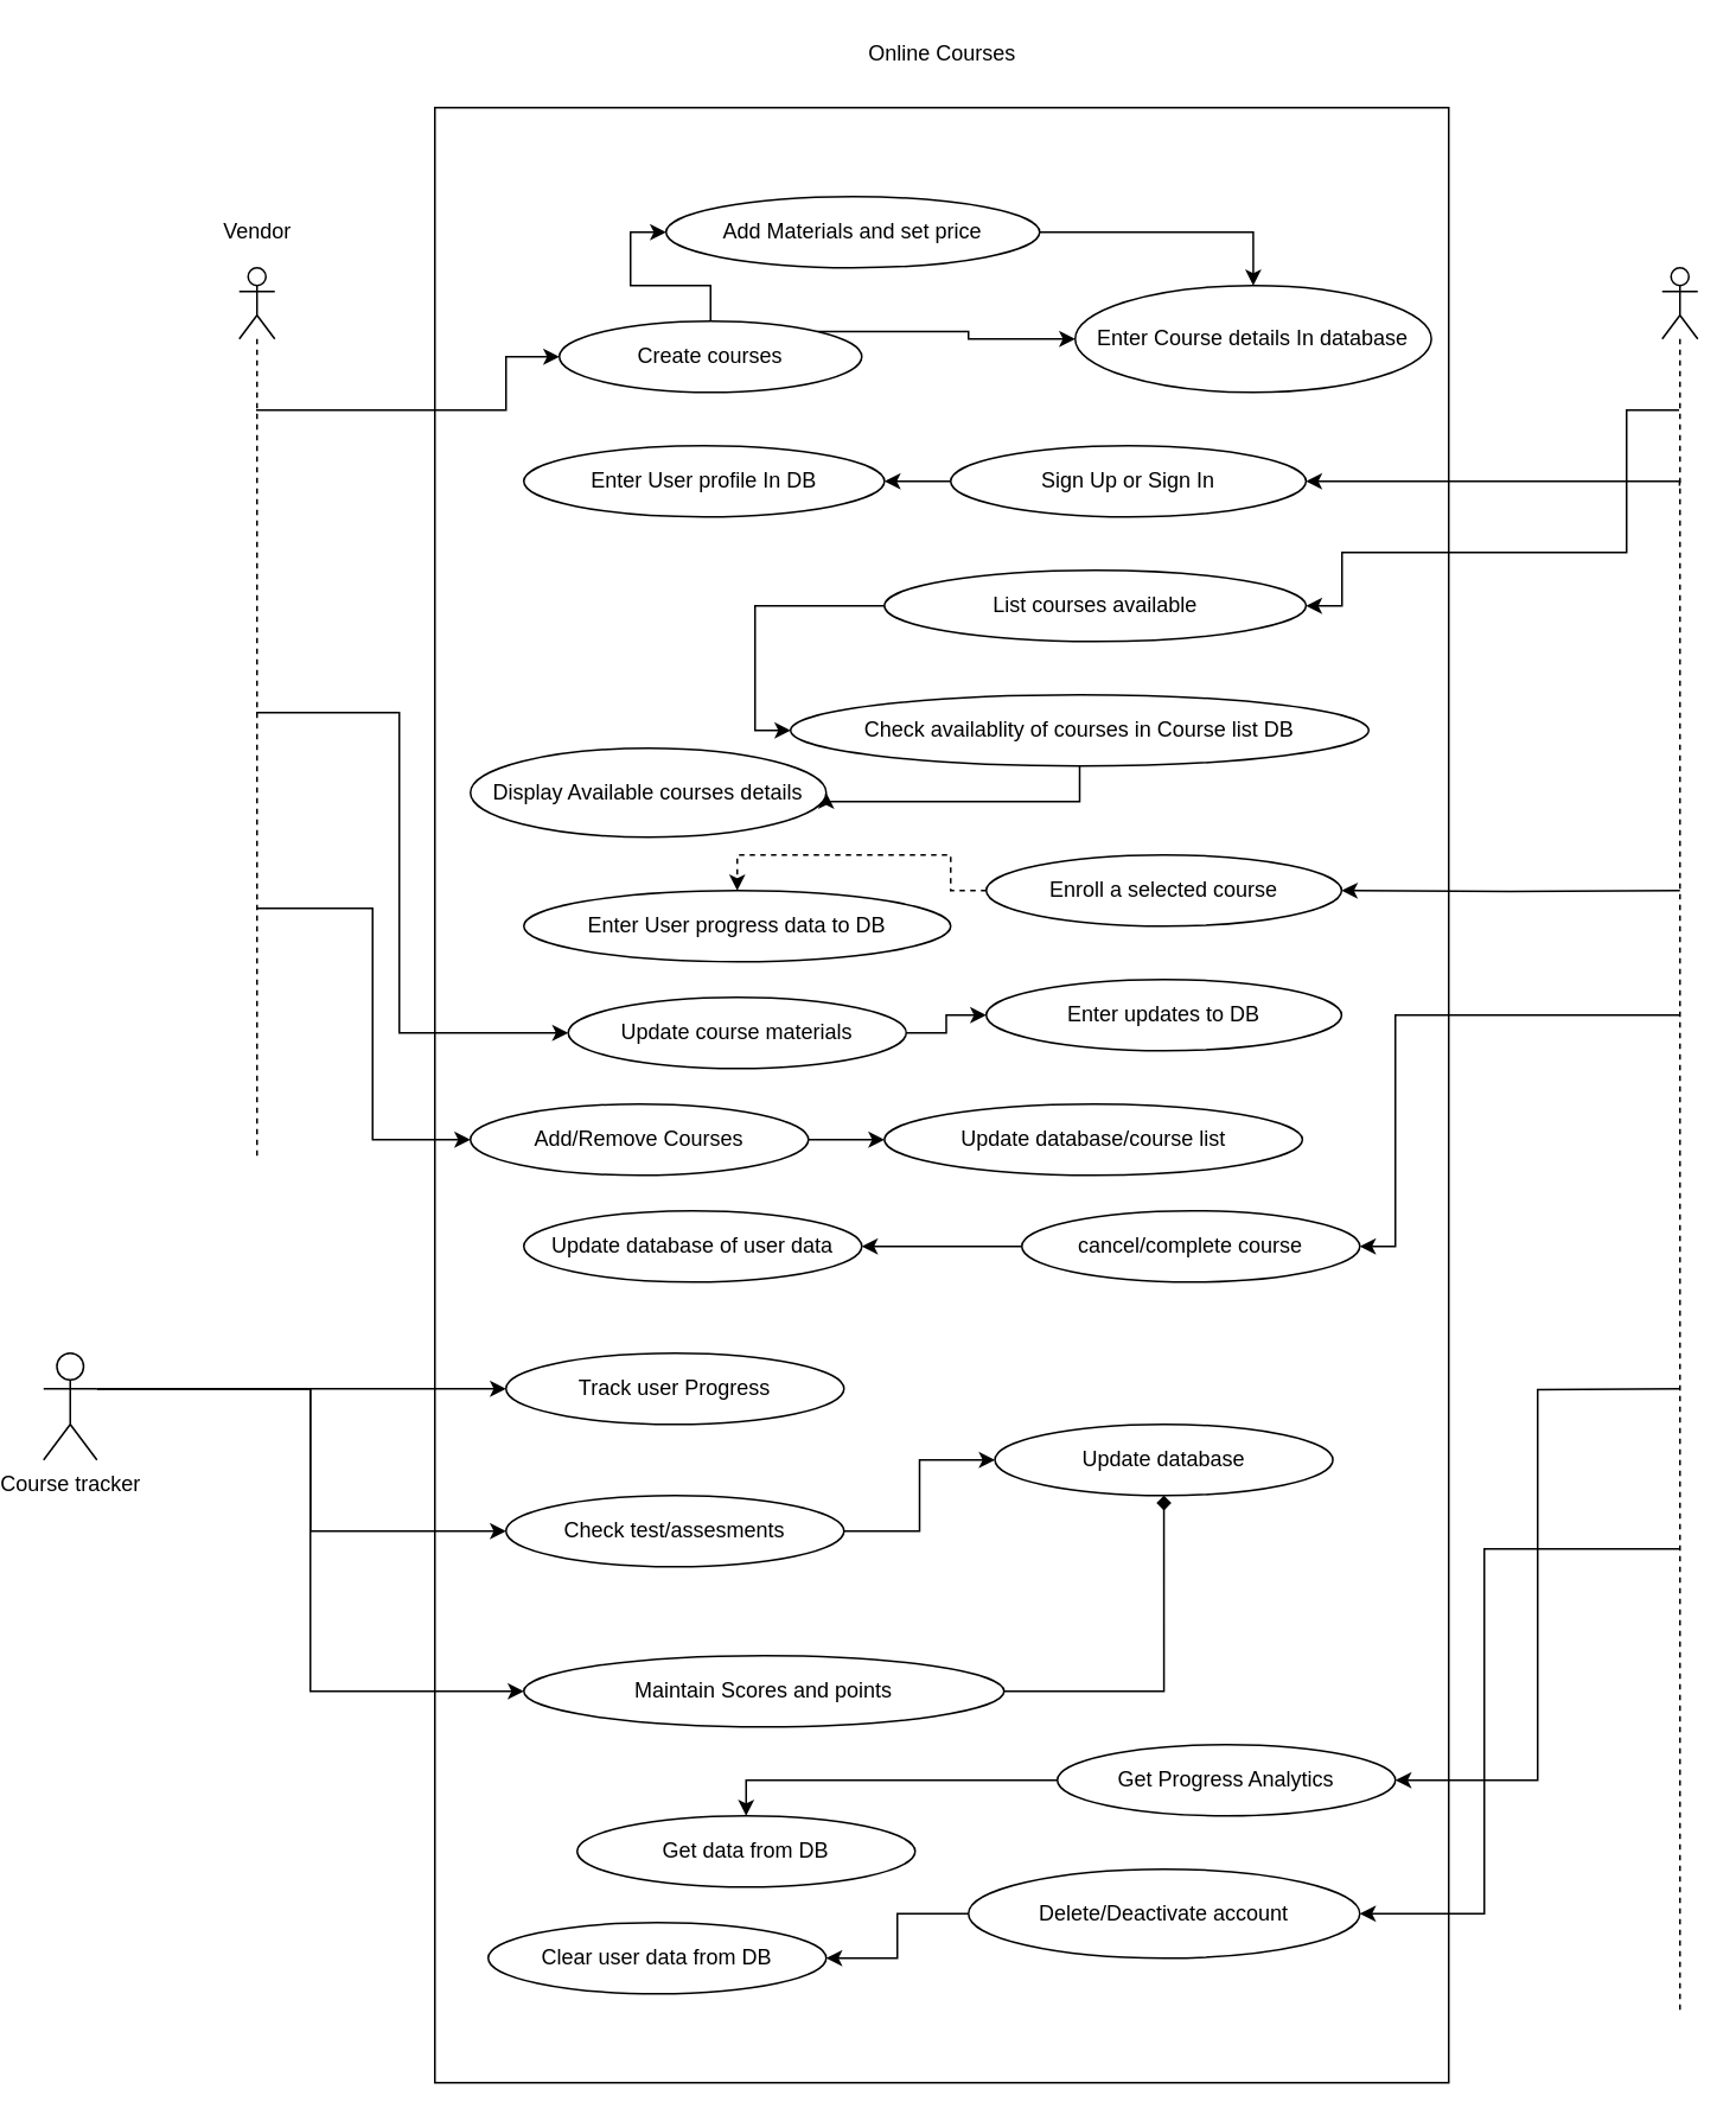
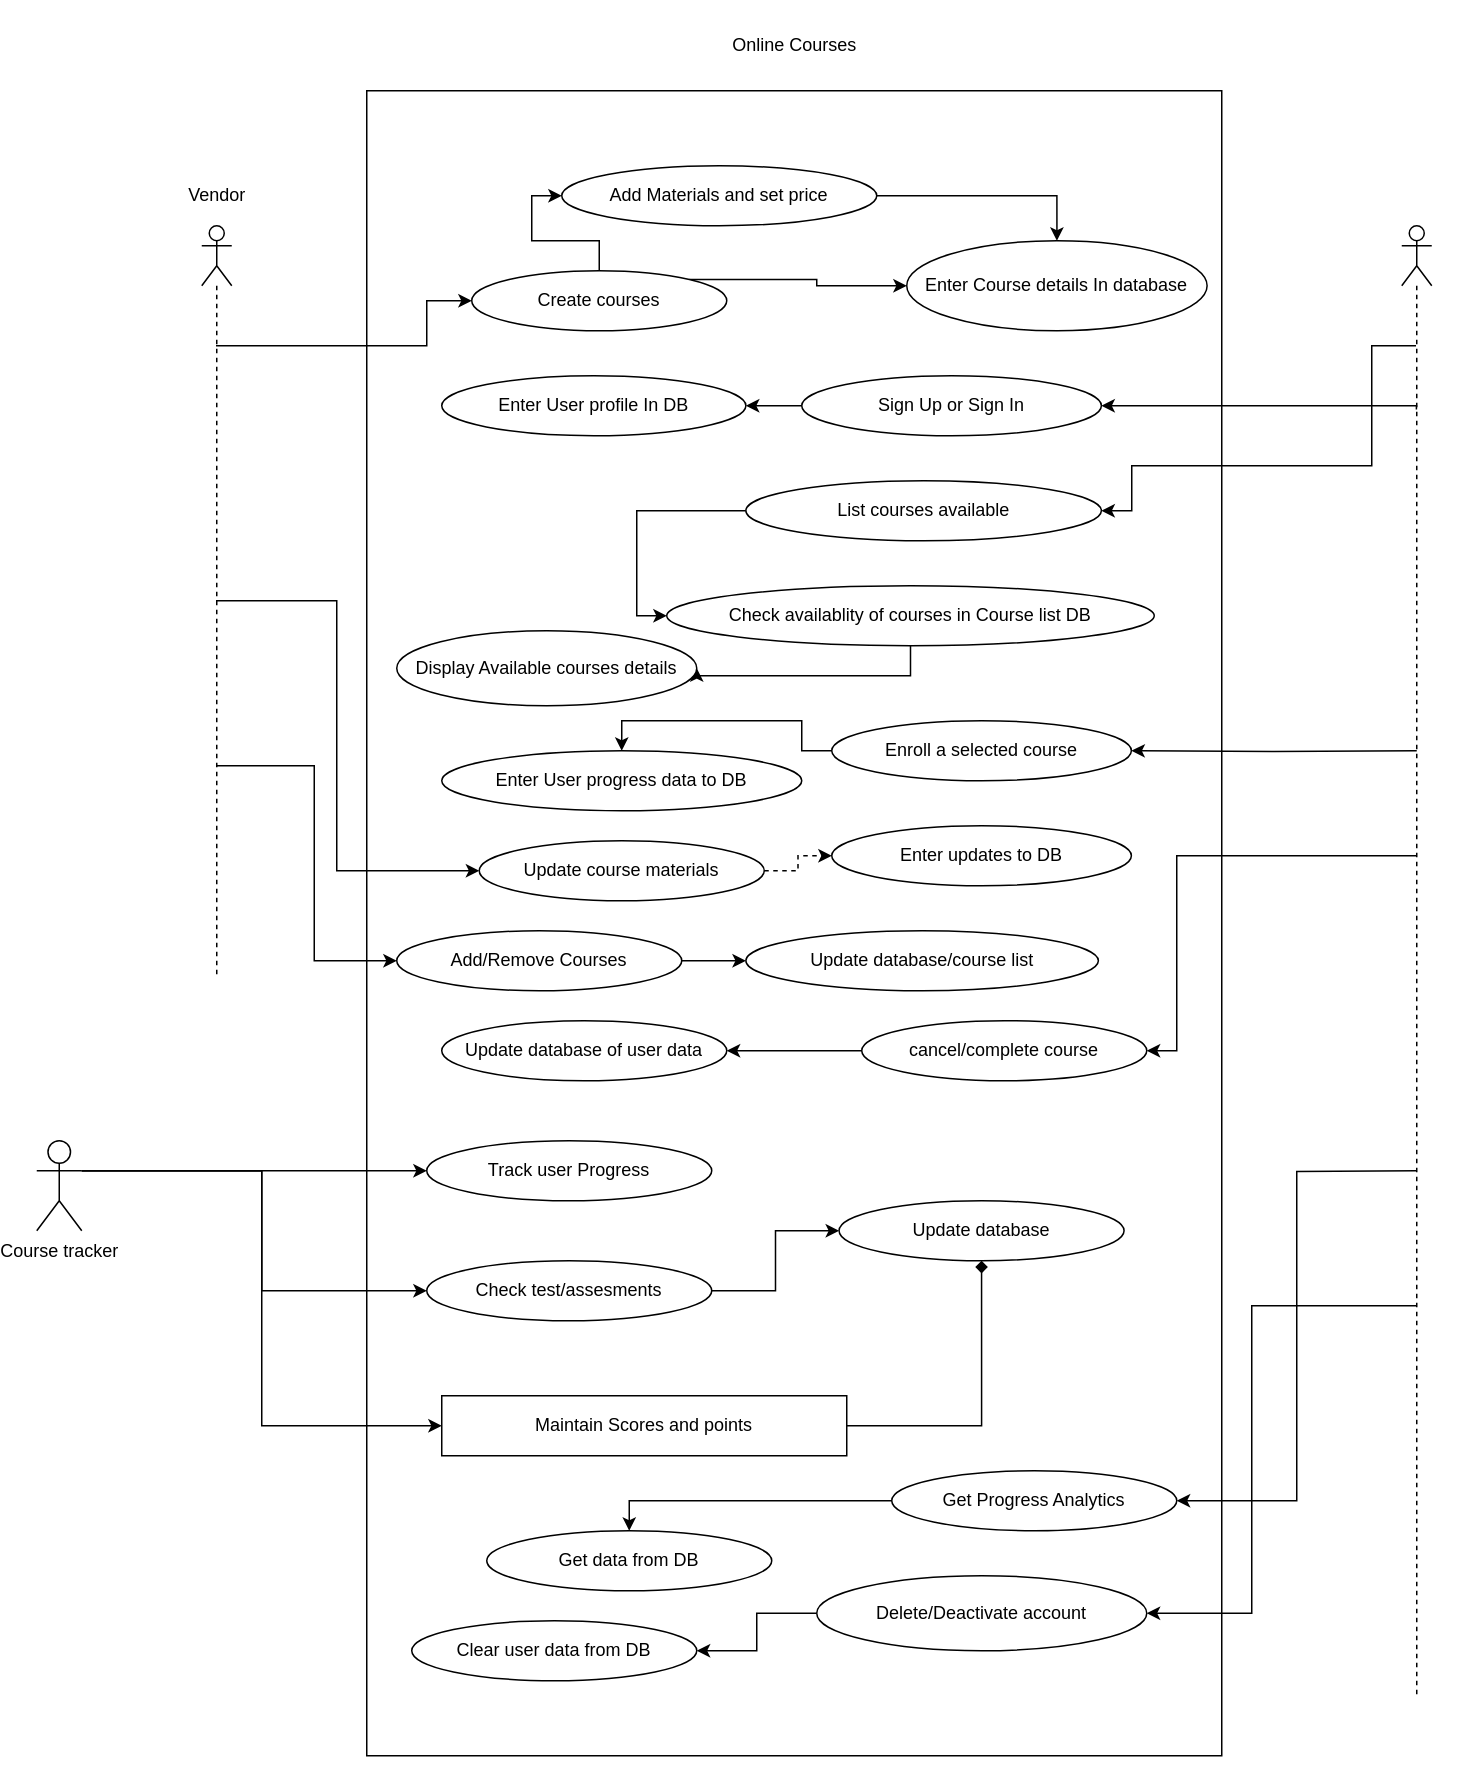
  <mxCell id="0" />
  <mxCell id="1" parent="0" />
  <mxCell id="2" value="" style="rounded=0;whiteSpace=wrap;html=1;direction=south;" vertex="1" parent="1"><mxGeometry x="240" y="60" width="570" height="1110" as="geometry" /></mxCell>
  <mxCell id="3" value="Online Courses" style="text;html=1;align=center;verticalAlign=middle;resizable=0;points=[];autosize=1;" vertex="1" parent="1"><mxGeometry x="470" y="20" width="110" height="20" as="geometry" /></mxCell>
  <mxCell id="4" style="edgeStyle=orthogonalEdgeStyle;rounded=0;orthogonalLoop=1;jettySize=auto;html=1;entryX=0;entryY=0.5;entryDx=0;entryDy=0;" edge="1" parent="1" target="7" source="16"><mxGeometry relative="1" as="geometry"><mxPoint x="190" y="210" as="sourcePoint" /><Array as="points"><mxPoint x="280" y="230" /><mxPoint x="280" y="200" /></Array></mxGeometry></mxCell>
  <mxCell id="5" style="edgeStyle=orthogonalEdgeStyle;rounded=0;orthogonalLoop=1;jettySize=auto;html=1;exitX=1;exitY=0;exitDx=0;exitDy=0;entryX=0;entryY=0.5;entryDx=0;entryDy=0;" edge="1" parent="1" source="7" target="19"><mxGeometry relative="1" as="geometry" /></mxCell>
  <mxCell id="6" style="edgeStyle=orthogonalEdgeStyle;rounded=0;orthogonalLoop=1;jettySize=auto;html=1;exitX=0.5;exitY=0;exitDx=0;exitDy=0;entryX=0;entryY=0.5;entryDx=0;entryDy=0;" edge="1" parent="1" source="7" target="22"><mxGeometry relative="1" as="geometry" /></mxCell>
  <mxCell id="7" value="Create courses" style="ellipse;whiteSpace=wrap;html=1;" vertex="1" parent="1"><mxGeometry x="310" y="180" width="170" height="40" as="geometry" /></mxCell>
  <mxCell id="8" style="edgeStyle=orthogonalEdgeStyle;rounded=0;orthogonalLoop=1;jettySize=auto;html=1;entryX=1;entryY=0.5;entryDx=0;entryDy=0;" edge="1" parent="1" source="18" target="10"><mxGeometry relative="1" as="geometry"><mxPoint x="939" y="240" as="sourcePoint" /><Array as="points"><mxPoint x="910" y="230" /><mxPoint x="910" y="310" /><mxPoint x="750" y="310" /><mxPoint x="750" y="340" /></Array></mxGeometry></mxCell>
  <mxCell id="9" style="edgeStyle=orthogonalEdgeStyle;rounded=0;orthogonalLoop=1;jettySize=auto;html=1;exitX=0;exitY=0.5;exitDx=0;exitDy=0;entryX=0;entryY=0.5;entryDx=0;entryDy=0;" edge="1" parent="1" source="10" target="12"><mxGeometry relative="1" as="geometry" /></mxCell>
  <mxCell id="10" value="List courses available" style="ellipse;whiteSpace=wrap;html=1;" vertex="1" parent="1"><mxGeometry x="492.76" y="320" width="237" height="40" as="geometry" /></mxCell>
  <mxCell id="11" style="edgeStyle=orthogonalEdgeStyle;rounded=0;orthogonalLoop=1;jettySize=auto;html=1;exitX=0.5;exitY=1;exitDx=0;exitDy=0;entryX=1;entryY=0.5;entryDx=0;entryDy=0;" edge="1" parent="1" source="12" target="23"><mxGeometry relative="1" as="geometry"><Array as="points"><mxPoint x="602" y="450" /></Array></mxGeometry></mxCell>
  <mxCell id="12" value="Check availablity of courses in Course list DB" style="ellipse;whiteSpace=wrap;html=1;" vertex="1" parent="1"><mxGeometry x="440" y="390" width="325" height="40" as="geometry" /></mxCell>
  <mxCell id="13" style="edgeStyle=orthogonalEdgeStyle;rounded=0;orthogonalLoop=1;jettySize=auto;html=1;exitX=0.488;exitY=0.125;exitDx=0;exitDy=0;entryX=1;entryY=0.5;entryDx=0;entryDy=0;exitPerimeter=0;" edge="1" parent="1" source="18" target="15"><mxGeometry relative="1" as="geometry"><mxPoint x="951.857" y="172.81" as="sourcePoint" /><Array as="points"><mxPoint x="940" y="270" /></Array></mxGeometry></mxCell>
  <mxCell id="14" style="edgeStyle=orthogonalEdgeStyle;rounded=0;orthogonalLoop=1;jettySize=auto;html=1;exitX=0;exitY=0.5;exitDx=0;exitDy=0;entryX=1;entryY=0.5;entryDx=0;entryDy=0;" edge="1" parent="1" source="15" target="20"><mxGeometry relative="1" as="geometry" /></mxCell>
  <mxCell id="15" value="Sign Up or Sign In" style="ellipse;whiteSpace=wrap;html=1;" vertex="1" parent="1"><mxGeometry x="530" y="250" width="199.76" height="40" as="geometry" /></mxCell>
  <mxCell id="16" value="" style="shape=umlLifeline;participant=umlActor;perimeter=lifelinePerimeter;whiteSpace=wrap;html=1;container=1;collapsible=0;recursiveResize=0;verticalAlign=top;spacingTop=36;labelBackgroundColor=#ffffff;outlineConnect=0;" vertex="1" parent="1"><mxGeometry x="130" y="150" width="20" height="500" as="geometry" /></mxCell>
  <mxCell id="17" value="Vendor" style="text;html=1;align=center;verticalAlign=middle;resizable=0;points=[];autosize=1;" vertex="1" parent="1"><mxGeometry x="110" y="120" width="60" height="20" as="geometry" /></mxCell>
  <mxCell id="18" value="" style="shape=umlLifeline;participant=umlActor;perimeter=lifelinePerimeter;whiteSpace=wrap;html=1;container=1;collapsible=0;recursiveResize=0;verticalAlign=top;spacingTop=36;labelBackgroundColor=#ffffff;outlineConnect=0;" vertex="1" parent="1"><mxGeometry x="930" y="150" width="20" height="980" as="geometry" /></mxCell>
  <mxCell id="19" value="Enter Course details In database" style="ellipse;whiteSpace=wrap;html=1;" vertex="1" parent="1"><mxGeometry x="600" y="160" width="200.24" height="60" as="geometry" /></mxCell>
  <mxCell id="20" value="Enter User profile In DB" style="ellipse;whiteSpace=wrap;html=1;" vertex="1" parent="1"><mxGeometry x="290" y="250" width="202.76" height="40" as="geometry" /></mxCell>
  <mxCell id="21" style="edgeStyle=orthogonalEdgeStyle;rounded=0;orthogonalLoop=1;jettySize=auto;html=1;exitX=1;exitY=0.5;exitDx=0;exitDy=0;" edge="1" parent="1" source="22" target="19"><mxGeometry relative="1" as="geometry" /></mxCell>
  <mxCell id="22" value="Add Materials and set price" style="ellipse;whiteSpace=wrap;html=1;" vertex="1" parent="1"><mxGeometry x="370" y="110" width="210" height="40" as="geometry" /></mxCell>
  <mxCell id="23" value="Display Available courses details" style="ellipse;whiteSpace=wrap;html=1;" vertex="1" parent="1"><mxGeometry x="260" y="420" width="200" height="50" as="geometry" /></mxCell>
  <mxCell id="24" style="edgeStyle=orthogonalEdgeStyle;rounded=0;orthogonalLoop=1;jettySize=auto;html=1;entryX=1;entryY=0.5;entryDx=0;entryDy=0;" edge="1" parent="1" target="26"><mxGeometry relative="1" as="geometry"><mxPoint x="940" y="500" as="sourcePoint" /></mxGeometry></mxCell>
- <mxCell id="25" style="edgeStyle=orthogonalEdgeStyle;rounded=0;orthogonalLoop=1;jettySize=auto;html=1;exitX=0;exitY=0.5;exitDx=0;exitDy=0;entryX=0.5;entryY=0;entryDx=0;entryDy=0;dashed=1;" edge="1" parent="1" source="26" target="27"><mxGeometry relative="1" as="geometry" /></mxCell>
+ <mxCell id="25" style="edgeStyle=orthogonalEdgeStyle;rounded=0;orthogonalLoop=1;jettySize=auto;html=1;exitX=0;exitY=0.5;exitDx=0;exitDy=0;entryX=0.5;entryY=0;entryDx=0;entryDy=0;" edge="1" parent="1" source="26" target="27"><mxGeometry relative="1" as="geometry" /></mxCell>
  <mxCell id="26" value="Enroll a selected course" style="ellipse;whiteSpace=wrap;html=1;" vertex="1" parent="1"><mxGeometry x="550" y="480" width="199.76" height="40" as="geometry" /></mxCell>
  <mxCell id="27" value="Enter User progress data to DB" style="ellipse;whiteSpace=wrap;html=1;" vertex="1" parent="1"><mxGeometry x="290" y="500" width="240" height="40" as="geometry" /></mxCell>
  <mxCell id="28" style="edgeStyle=orthogonalEdgeStyle;rounded=0;orthogonalLoop=1;jettySize=auto;html=1;entryX=0;entryY=0.5;entryDx=0;entryDy=0;" edge="1" parent="1" source="16" target="30"><mxGeometry relative="1" as="geometry"><Array as="points"><mxPoint y="400" x="220" /><mxPoint y="580" x="220" /></Array></mxGeometry></mxCell>
- <mxCell id="29" style="edgeStyle=orthogonalEdgeStyle;rounded=0;orthogonalLoop=1;jettySize=auto;html=1;exitX=1;exitY=0.5;exitDx=0;exitDy=0;" edge="1" parent="1" source="30" target="31"><mxGeometry relative="1" as="geometry" /></mxCell>
+ <mxCell id="29" style="edgeStyle=orthogonalEdgeStyle;rounded=0;orthogonalLoop=1;jettySize=auto;html=1;exitX=1;exitY=0.5;exitDx=0;exitDy=0;dashed=1;" edge="1" parent="1" source="30" target="31"><mxGeometry relative="1" as="geometry" /></mxCell>
  <mxCell id="30" value="Update course materials" style="ellipse;whiteSpace=wrap;html=1;" vertex="1" parent="1"><mxGeometry x="315" y="560" width="190" height="40" as="geometry" /></mxCell>
  <mxCell id="31" value="Enter updates to DB" style="ellipse;whiteSpace=wrap;html=1;" vertex="1" parent="1"><mxGeometry x="550" y="550" width="199.76" height="40" as="geometry" /></mxCell>
  <mxCell id="32" style="edgeStyle=orthogonalEdgeStyle;rounded=0;orthogonalLoop=1;jettySize=auto;html=1;entryX=0;entryY=0.5;entryDx=0;entryDy=0;" edge="1" parent="1" source="16" target="34"><mxGeometry relative="1" as="geometry"><Array as="points"><mxPoint x="205" y="510" /><mxPoint x="205" y="640" /></Array></mxGeometry></mxCell>
  <mxCell id="33" style="edgeStyle=orthogonalEdgeStyle;rounded=0;orthogonalLoop=1;jettySize=auto;html=1;exitX=1;exitY=0.5;exitDx=0;exitDy=0;entryX=0;entryY=0.5;entryDx=0;entryDy=0;" edge="1" parent="1" source="34" target="35"><mxGeometry relative="1" as="geometry" /></mxCell>
  <mxCell id="34" value="Add/Remove Courses" style="ellipse;whiteSpace=wrap;html=1;" vertex="1" parent="1"><mxGeometry x="260" y="620" width="190" height="40" as="geometry" /></mxCell>
  <mxCell id="35" value="Update database/course list" style="ellipse;whiteSpace=wrap;html=1;" vertex="1" parent="1"><mxGeometry x="492.76" y="620" width="235" height="40" as="geometry" /></mxCell>
  <mxCell id="36" style="edgeStyle=orthogonalEdgeStyle;rounded=0;orthogonalLoop=1;jettySize=auto;html=1;entryX=1;entryY=0.5;entryDx=0;entryDy=0;" edge="1" parent="1" target="38"><mxGeometry relative="1" as="geometry"><mxPoint x="940" y="570" as="sourcePoint" /><Array as="points"><mxPoint x="780" y="570" /><mxPoint x="780" y="700" /></Array></mxGeometry></mxCell>
  <mxCell id="37" style="edgeStyle=orthogonalEdgeStyle;rounded=0;orthogonalLoop=1;jettySize=auto;html=1;exitX=0;exitY=0.5;exitDx=0;exitDy=0;entryX=1;entryY=0.5;entryDx=0;entryDy=0;" edge="1" parent="1" source="38" target="39"><mxGeometry relative="1" as="geometry" /></mxCell>
  <mxCell id="38" value="cancel/complete course" style="ellipse;whiteSpace=wrap;html=1;" vertex="1" parent="1"><mxGeometry x="570" y="680" width="190" height="40" as="geometry" /></mxCell>
  <mxCell id="39" value="Update database of user data" style="ellipse;whiteSpace=wrap;html=1;" vertex="1" parent="1"><mxGeometry x="290" y="680" width="190" height="40" as="geometry" /></mxCell>
  <mxCell id="40" style="edgeStyle=orthogonalEdgeStyle;rounded=0;orthogonalLoop=1;jettySize=auto;html=1;exitX=1;exitY=0.333;exitDx=0;exitDy=0;exitPerimeter=0;entryX=0;entryY=0.5;entryDx=0;entryDy=0;" edge="1" parent="1" source="43" target="44"><mxGeometry relative="1" as="geometry" /></mxCell>
  <mxCell id="41" style="edgeStyle=orthogonalEdgeStyle;rounded=0;orthogonalLoop=1;jettySize=auto;html=1;entryX=0;entryY=0.5;entryDx=0;entryDy=0;exitX=1;exitY=0.333;exitDx=0;exitDy=0;exitPerimeter=0;" edge="1" parent="1" source="43" target="46"><mxGeometry relative="1" as="geometry"><mxPoint x="50" y="780" as="sourcePoint" /><Array as="points"><mxPoint x="170" y="780" /><mxPoint x="170" y="860" /></Array></mxGeometry></mxCell>
  <mxCell id="42" style="edgeStyle=orthogonalEdgeStyle;rounded=0;orthogonalLoop=1;jettySize=auto;html=1;exitX=1;exitY=0.333;exitDx=0;exitDy=0;exitPerimeter=0;entryX=0;entryY=0.5;entryDx=0;entryDy=0;" edge="1" parent="1" source="43" target="48"><mxGeometry relative="1" as="geometry"><Array as="points"><mxPoint x="170" y="780" /><mxPoint x="170" y="950" /></Array></mxGeometry></mxCell>
  <mxCell id="43" value="Course tracker" style="shape=umlActor;verticalLabelPosition=bottom;labelBackgroundColor=#ffffff;verticalAlign=top;html=1;outlineConnect=0;" vertex="1" parent="1"><mxGeometry x="20" y="760" width="30" height="60" as="geometry" /></mxCell>
  <mxCell id="44" value="Track user Progress" style="ellipse;whiteSpace=wrap;html=1;" vertex="1" parent="1"><mxGeometry x="280" y="760" width="190" height="40" as="geometry" /></mxCell>
  <mxCell id="45" style="edgeStyle=orthogonalEdgeStyle;rounded=0;orthogonalLoop=1;jettySize=auto;html=1;exitX=1;exitY=0.5;exitDx=0;exitDy=0;" edge="1" parent="1" source="46" target="49"><mxGeometry relative="1" as="geometry" /></mxCell>
  <mxCell id="46" value="Check test/assesments" style="ellipse;whiteSpace=wrap;html=1;" vertex="1" parent="1"><mxGeometry x="280" y="840" width="190" height="40" as="geometry" /></mxCell>
  <mxCell id="47" style="edgeStyle=orthogonalEdgeStyle;rounded=0;orthogonalLoop=1;jettySize=auto;html=1;exitX=1;exitY=0.5;exitDx=0;exitDy=0;endArrow=diamond;" edge="1" parent="1" source="48" target="49"><mxGeometry relative="1" as="geometry" /></mxCell>
- <mxCell id="48" value="Maintain Scores and points" style="ellipse;whiteSpace=wrap;html=1;" vertex="1" parent="1"><mxGeometry x="290" y="930" width="270" height="40" as="geometry" /></mxCell>
+ <mxCell id="48" value="Maintain Scores and points" style="whiteSpace=wrap;html=1;rounded=0;" vertex="1" parent="1"><mxGeometry x="290" y="930" width="270" height="40" as="geometry" /></mxCell>
  <mxCell id="49" value="Update database" style="ellipse;whiteSpace=wrap;html=1;" vertex="1" parent="1"><mxGeometry x="554.88" y="800" width="190" height="40" as="geometry" /></mxCell>
  <mxCell id="50" style="edgeStyle=orthogonalEdgeStyle;rounded=0;orthogonalLoop=1;jettySize=auto;html=1;exitX=0;exitY=0.5;exitDx=0;exitDy=0;entryX=0.5;entryY=0;entryDx=0;entryDy=0;" edge="1" parent="1" source="52" target="53"><mxGeometry relative="1" as="geometry" /></mxCell>
  <mxCell id="51" style="edgeStyle=orthogonalEdgeStyle;rounded=0;orthogonalLoop=1;jettySize=auto;html=1;entryX=1;entryY=0.5;entryDx=0;entryDy=0;" edge="1" parent="1" target="52"><mxGeometry relative="1" as="geometry"><mxPoint x="940" y="780" as="sourcePoint" /></mxGeometry></mxCell>
  <mxCell id="52" value="Get Progress Analytics" style="ellipse;whiteSpace=wrap;html=1;" vertex="1" parent="1"><mxGeometry x="590" y="980" width="190" height="40" as="geometry" /></mxCell>
  <mxCell id="53" value="Get data from DB" style="ellipse;whiteSpace=wrap;html=1;" vertex="1" parent="1"><mxGeometry x="320" y="1020" width="190" height="40" as="geometry" /></mxCell>
  <mxCell id="54" style="edgeStyle=orthogonalEdgeStyle;rounded=0;orthogonalLoop=1;jettySize=auto;html=1;entryX=1;entryY=0.5;entryDx=0;entryDy=0;" edge="1" parent="1" target="56"><mxGeometry relative="1" as="geometry"><mxPoint x="940" y="870" as="sourcePoint" /><Array as="points"><mxPoint x="830" y="870" /><mxPoint x="830" y="1075" /></Array></mxGeometry></mxCell>
  <mxCell id="55" style="edgeStyle=orthogonalEdgeStyle;rounded=0;orthogonalLoop=1;jettySize=auto;html=1;exitX=0;exitY=0.5;exitDx=0;exitDy=0;" edge="1" parent="1" source="56" target="57"><mxGeometry relative="1" as="geometry" /></mxCell>
  <mxCell id="56" value="Delete/Deactivate account" style="ellipse;whiteSpace=wrap;html=1;" vertex="1" parent="1"><mxGeometry x="540" y="1050" width="220" height="50" as="geometry" /></mxCell>
  <mxCell id="57" value="Clear user data from DB" style="ellipse;whiteSpace=wrap;html=1;" vertex="1" parent="1"><mxGeometry x="270" y="1080" width="190" height="40" as="geometry" /></mxCell>
